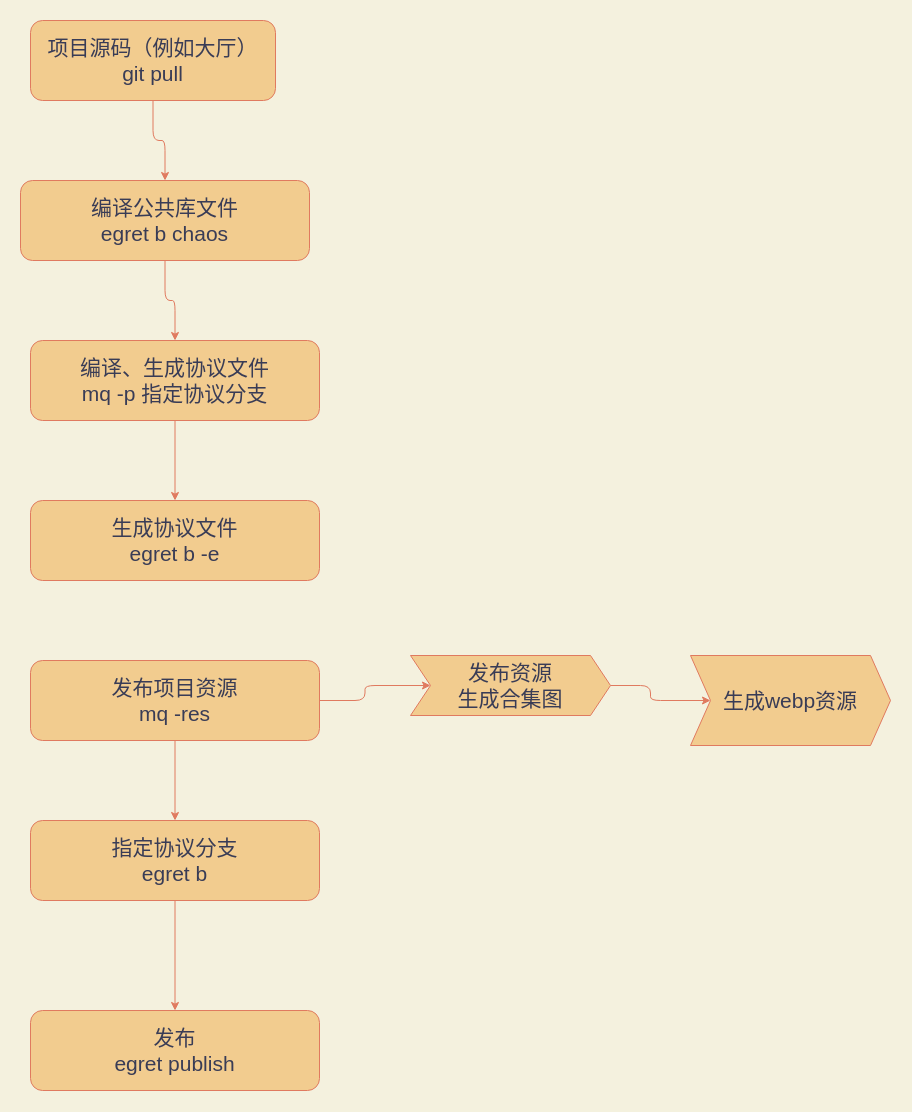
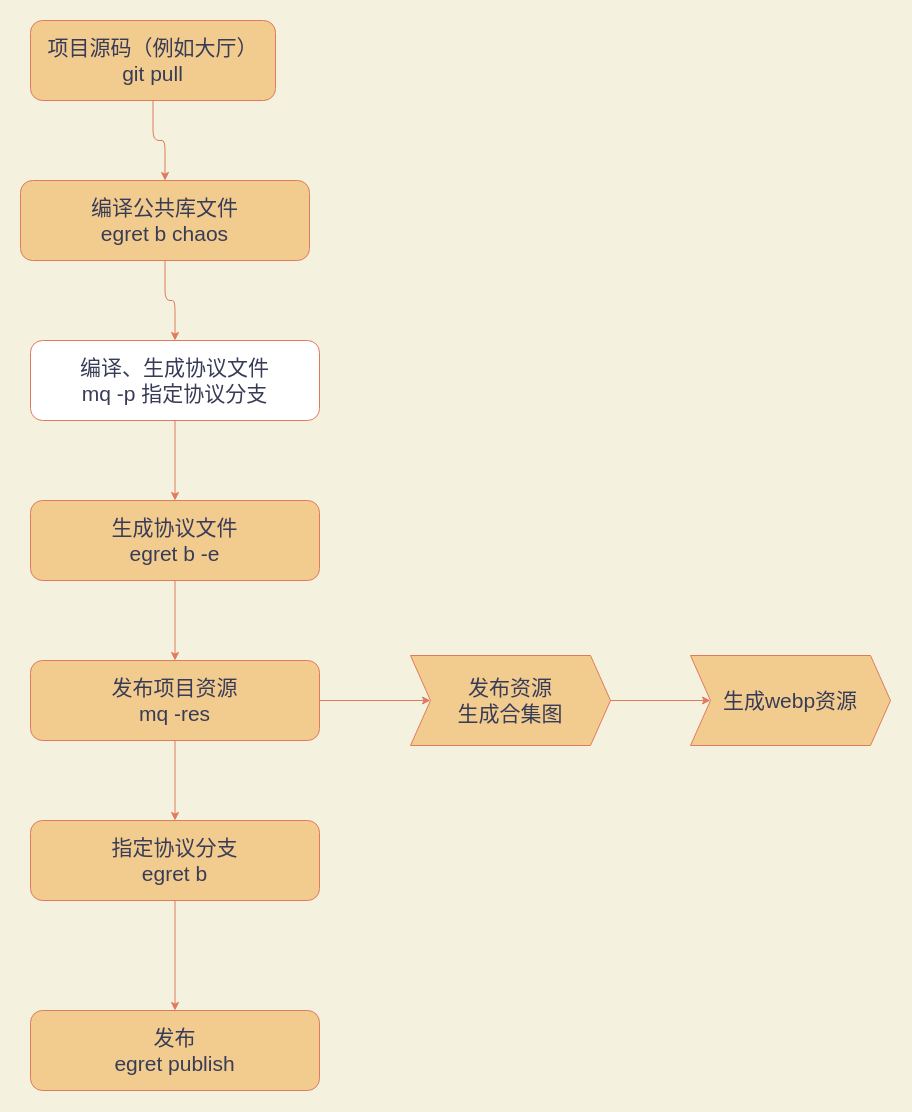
  <mxCell id="0" />
  <mxCell id="1" parent="0" />
  <mxCell id="2" value="" style="edgeStyle=orthogonalEdgeStyle;curved=0;rounded=1;sketch=0;orthogonalLoop=1;jettySize=auto;html=1;strokeColor=#E07A5F;fillColor=#F2CC8F;fontSize=21;fontColor=#393C56;" edge="1" parent="1" source="3" target="5"><mxGeometry relative="1" as="geometry" /></mxCell>
  <mxCell id="3" value="项目源码（例如大厅）&lt;br&gt;git pull" style="rounded=1;whiteSpace=wrap;html=1;sketch=0;strokeColor=#E07A5F;fillColor=#F2CC8F;fontColor=#393C56;fontSize=21;" vertex="1" parent="1"><mxGeometry x="30" y="20" width="245" height="80" as="geometry" /></mxCell>
  <mxCell id="4" value="" style="edgeStyle=orthogonalEdgeStyle;curved=0;rounded=1;sketch=0;orthogonalLoop=1;jettySize=auto;html=1;strokeColor=#E07A5F;fillColor=#F2CC8F;fontSize=21;fontColor=#393C56;" edge="1" parent="1" source="5" target="7"><mxGeometry relative="1" as="geometry" /></mxCell>
  <mxCell id="5" value="编译公共库文件&lt;br&gt;egret b chaos" style="rounded=1;whiteSpace=wrap;html=1;sketch=0;strokeColor=#E07A5F;fillColor=#F2CC8F;fontColor=#393C56;fontSize=21;" vertex="1" parent="1"><mxGeometry x="20" y="180" width="289" height="80" as="geometry" /></mxCell>
  <mxCell id="6" value="" style="edgeStyle=orthogonalEdgeStyle;curved=0;rounded=1;sketch=0;orthogonalLoop=1;jettySize=auto;html=1;strokeColor=#E07A5F;fillColor=#F2CC8F;fontSize=21;fontColor=#393C56;" edge="1" parent="1" source="7" target="9"><mxGeometry relative="1" as="geometry" /></mxCell>
- <mxCell id="7" value="编译、生成协议文件&lt;br&gt;mq -p 指定协议分支" style="rounded=1;whiteSpace=wrap;html=1;sketch=0;strokeColor=#E07A5F;fillColor=#F2CC8F;fontColor=#393C56;fontSize=21;" vertex="1" parent="1"><mxGeometry x="30" y="340" width="289" height="80" as="geometry" /></mxCell>
+ <mxCell id="7" value="编译、生成协议文件&lt;br&gt;mq -p 指定协议分支" style="rounded=1;whiteSpace=wrap;html=1;sketch=0;strokeColor=#E07A5F;fillColor=#ffffff;fontColor=#393C56;fontSize=21;" vertex="1" parent="1"><mxGeometry x="30" y="340" width="289" height="80" as="geometry" /></mxCell>
+ <mxCell id="8" value="" style="edgeStyle=orthogonalEdgeStyle;curved=0;rounded=1;sketch=0;orthogonalLoop=1;jettySize=auto;html=1;strokeColor=#E07A5F;fillColor=#F2CC8F;fontSize=21;fontColor=#393C56;" edge="1" parent="1" source="9" target="12"><mxGeometry relative="1" as="geometry" /></mxCell>
  <mxCell id="9" value="生成协议文件&lt;br&gt;egret b -e" style="rounded=1;whiteSpace=wrap;html=1;sketch=0;strokeColor=#E07A5F;fillColor=#F2CC8F;fontColor=#393C56;fontSize=21;" vertex="1" parent="1"><mxGeometry x="30" y="500" width="289" height="80" as="geometry" /></mxCell>
  <mxCell id="10" value="" style="edgeStyle=orthogonalEdgeStyle;curved=0;rounded=1;sketch=0;orthogonalLoop=1;jettySize=auto;html=1;strokeColor=#E07A5F;fillColor=#F2CC8F;fontSize=21;fontColor=#393C56;" edge="1" parent="1" source="12" target="15"><mxGeometry relative="1" as="geometry" /></mxCell>
  <mxCell id="11" value="" style="edgeStyle=orthogonalEdgeStyle;curved=0;rounded=1;sketch=0;orthogonalLoop=1;jettySize=auto;html=1;strokeColor=#E07A5F;fillColor=#F2CC8F;fontSize=21;fontColor=#393C56;" edge="1" parent="1" source="12" target="18"><mxGeometry relative="1" as="geometry" /></mxCell>
  <mxCell id="12" value="发布项目资源&lt;br&gt;mq -res" style="rounded=1;whiteSpace=wrap;html=1;sketch=0;strokeColor=#E07A5F;fillColor=#F2CC8F;fontColor=#393C56;fontSize=21;" vertex="1" parent="1"><mxGeometry x="30" y="660" width="289" height="80" as="geometry" /></mxCell>
  <mxCell id="13" value="发布&lt;br&gt;egret publish" style="rounded=1;whiteSpace=wrap;html=1;sketch=0;strokeColor=#E07A5F;fillColor=#F2CC8F;fontColor=#393C56;fontSize=21;" vertex="1" parent="1"><mxGeometry x="30" y="1010" width="289" height="80" as="geometry" /></mxCell>
  <mxCell id="14" value="" style="edgeStyle=orthogonalEdgeStyle;curved=0;rounded=1;sketch=0;orthogonalLoop=1;jettySize=auto;html=1;strokeColor=#E07A5F;fillColor=#F2CC8F;fontSize=21;fontColor=#393C56;" edge="1" parent="1" source="15" target="16"><mxGeometry relative="1" as="geometry" /></mxCell>
- <mxCell id="15" value="发布资源&lt;br&gt;生成合集图" style="shape=step;perimeter=stepPerimeter;whiteSpace=wrap;html=1;fixedSize=1;rounded=0;sketch=0;strokeColor=#E07A5F;fillColor=#F2CC8F;fontSize=21;fontColor=#393C56;" vertex="1" parent="1"><mxGeometry x="410" y="655" width="200" height="60" as="geometry" /></mxCell>
+ <mxCell id="15" value="发布资源&lt;br&gt;生成合集图" style="shape=step;perimeter=stepPerimeter;whiteSpace=wrap;html=1;fixedSize=1;rounded=0;sketch=0;strokeColor=#E07A5F;fillColor=#F2CC8F;fontSize=21;fontColor=#393C56;" vertex="1" parent="1"><mxGeometry x="410" y="655" width="200" height="90" as="geometry" /></mxCell>
  <mxCell id="16" value="生成webp资源" style="shape=step;perimeter=stepPerimeter;whiteSpace=wrap;html=1;fixedSize=1;rounded=0;sketch=0;strokeColor=#E07A5F;fillColor=#F2CC8F;fontSize=21;fontColor=#393C56;" vertex="1" parent="1"><mxGeometry x="690" y="655" width="200" height="90" as="geometry" /></mxCell>
  <mxCell id="17" value="" style="edgeStyle=orthogonalEdgeStyle;curved=0;rounded=1;sketch=0;orthogonalLoop=1;jettySize=auto;html=1;strokeColor=#E07A5F;fillColor=#F2CC8F;fontSize=21;fontColor=#393C56;" edge="1" parent="1" source="18" target="13"><mxGeometry relative="1" as="geometry" /></mxCell>
  <mxCell id="18" value="指定协议分支&lt;br&gt;egret b" style="rounded=1;whiteSpace=wrap;html=1;sketch=0;strokeColor=#E07A5F;fillColor=#F2CC8F;fontColor=#393C56;fontSize=21;" vertex="1" parent="1"><mxGeometry x="30" y="820" width="289" height="80" as="geometry" /></mxCell>
